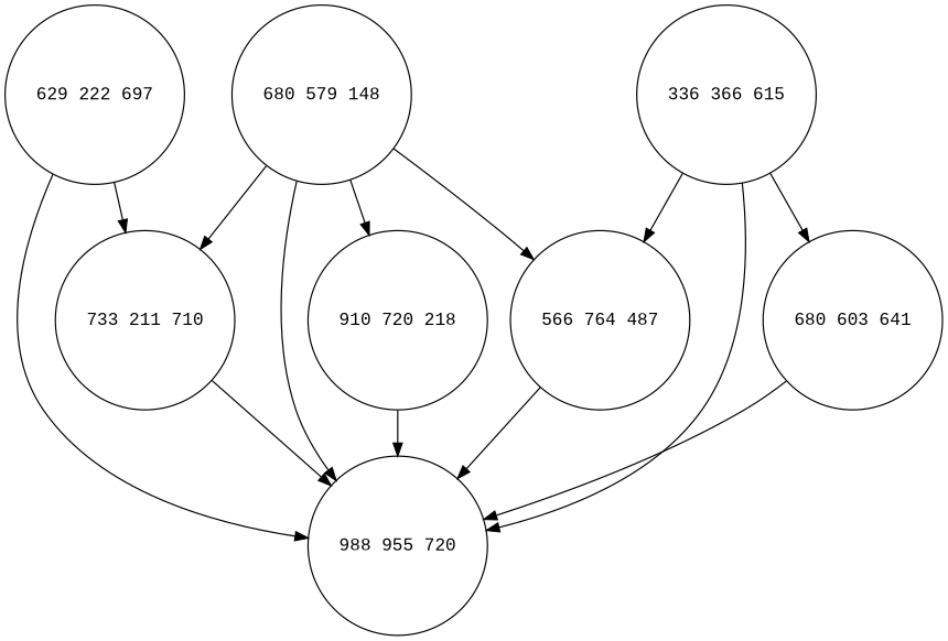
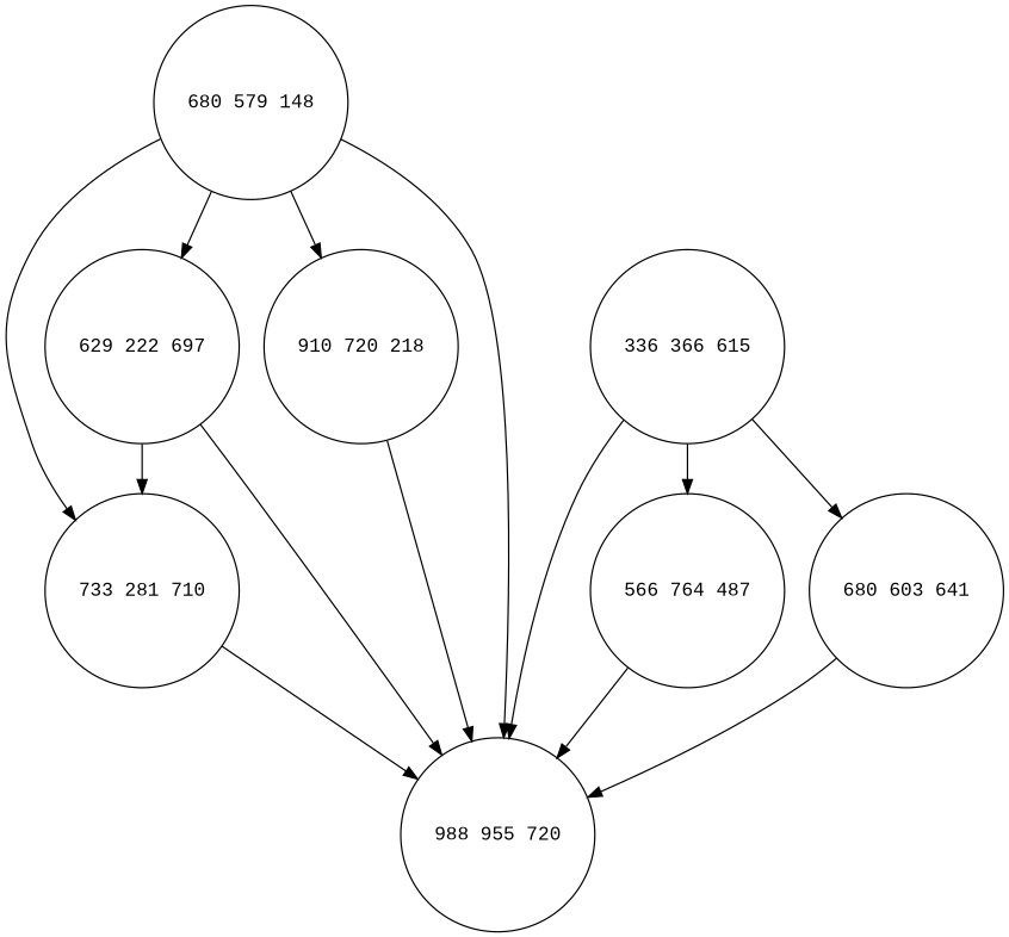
  digraph {
    fontname="Liberation Mono"
    rankdir=TB
    node [fontname="Liberation Mono" shape=circle]
    edge [fontname="Liberation Mono"]
    "680 579 148"
    "629 222 697"
-   "733 281 710" [label="733 211 710"]
+   "733 281 710"
    "910 720 218"
    "988 955 720"
    "566 764 487"
    n7 [label="336 366 615"]
    n8 [label="680 603 641"]
-   "680 579 148" -> "566 764 487"
+   "680 579 148" -> "629 222 697"
    "680 579 148" -> "733 281 710"
    "680 579 148" -> "910 720 218"
    "680 579 148" -> "988 955 720"
    "629 222 697" -> "733 281 710"
    "629 222 697" -> "988 955 720"
    "733 281 710" -> "988 955 720"
    "910 720 218" -> "988 955 720"
    "566 764 487" -> "988 955 720"
    n7 -> "988 955 720"
    n7 -> "566 764 487"
    n7 -> n8
    n8 -> "988 955 720"
  }
